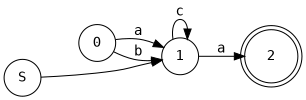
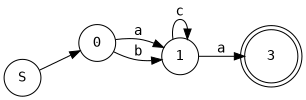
  digraph {
    fontname="DejaVu Sans Mono"
    rankdir=LR
    node [fontname="DejaVu Sans Mono" shape=circle]
    edge [fontname="DejaVu Sans Mono"]
    S
    0
    1
-   2 [shape=doublecircle]
-   S -> 1
+   2 [shape=doublecircle label=3]
+   S -> 0
    0 -> 1 [label=a]
    0 -> 1 [label=b]
    1 -> 1 [label=c]
    1 -> 2 [label=a]
  }
